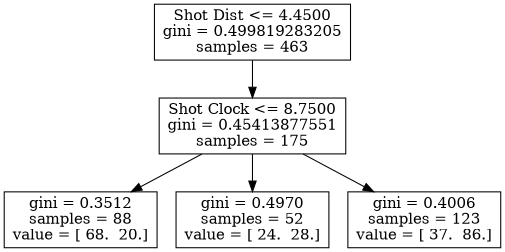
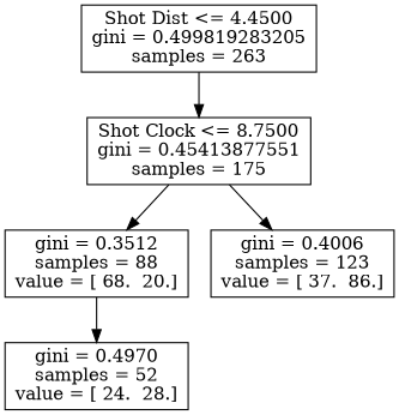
  digraph {
    node [shape=box]
-   n1 [label="Shot Dist <= 4.4500\ngini = 0.499819283205\nsamples = 463"]
+   n1 [label="Shot Dist <= 4.4500\ngini = 0.499819283205\nsamples = 263"]
    n2 [label="Shot Clock <= 8.7500\ngini = 0.45413877551\nsamples = 175"]
    n3 [label="gini = 0.3512\nsamples = 88\nvalue = [ 68.  20.]"]
    n4 [label="gini = 0.4970\nsamples = 52\nvalue = [ 24.  28.]"]
    n5 [label="gini = 0.4006\nsamples = 123\nvalue = [ 37.  86.]"]
    n1 -> n2
    n2 -> n3
-   n2 -> n4
+   n3 -> n4
    n2 -> n5
  }
